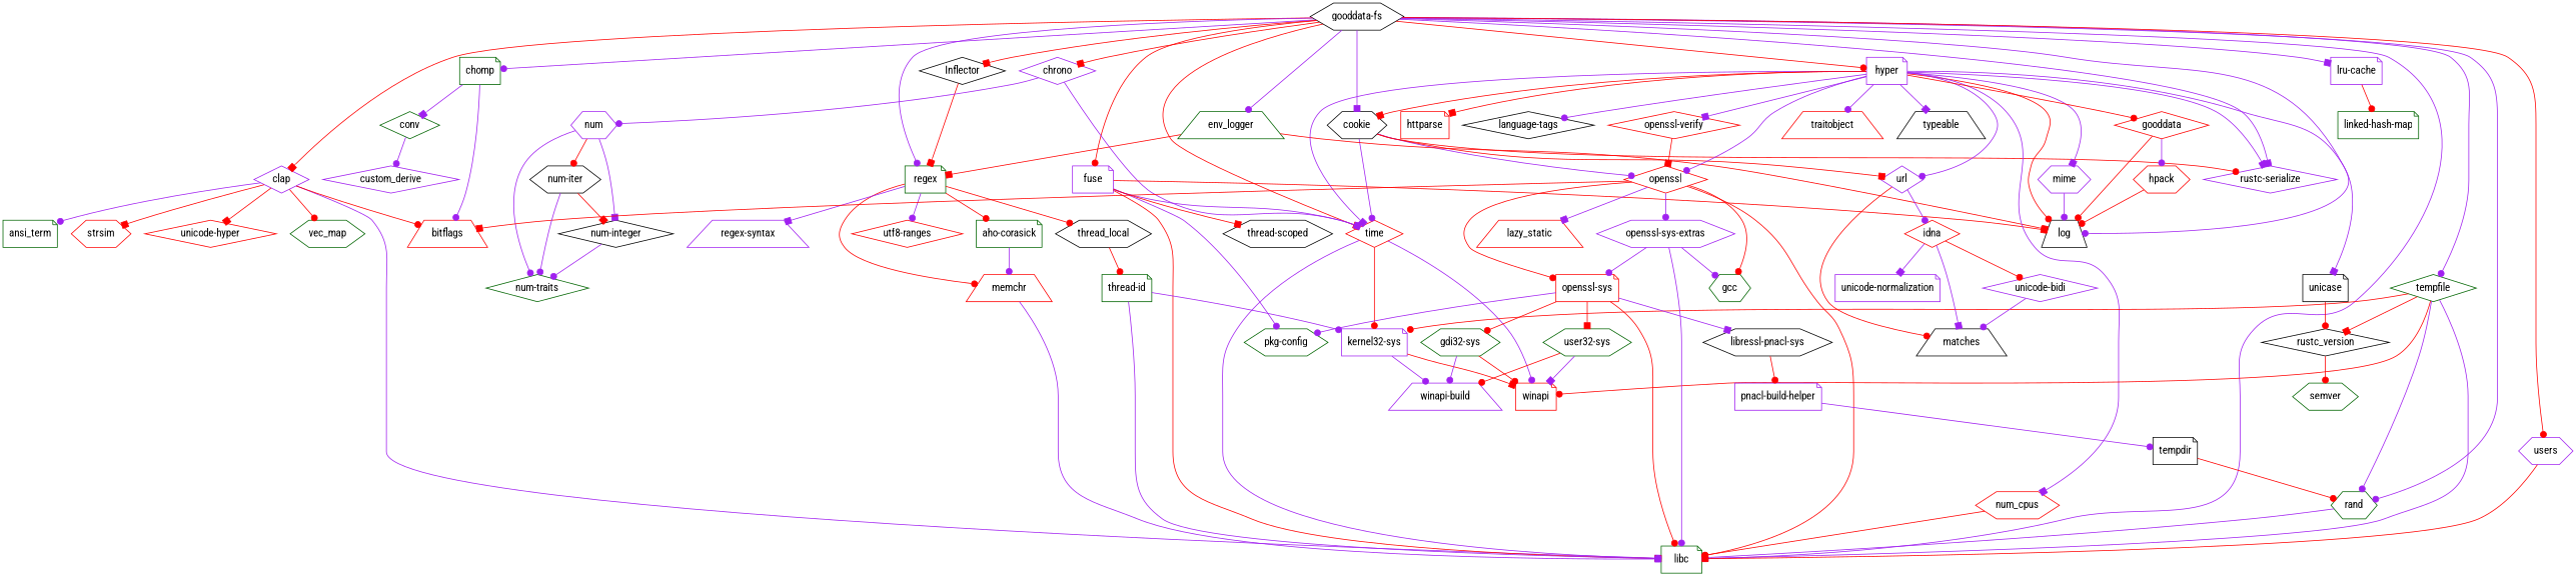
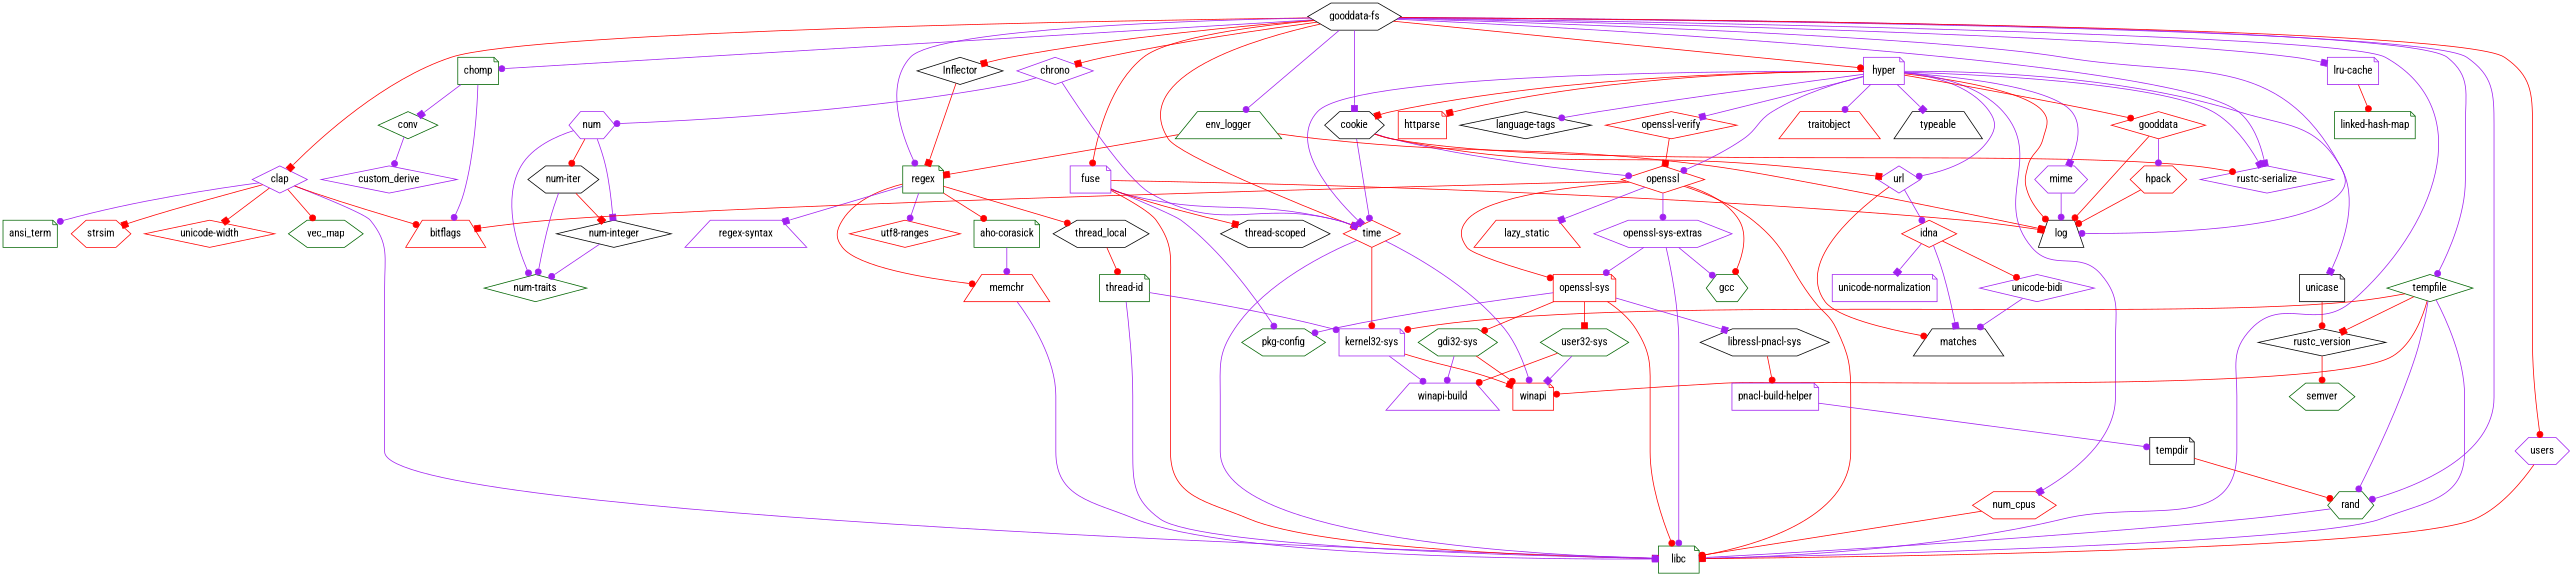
  digraph {
    fontname="Roboto Condensed"
    node [color=darkgreen fontname="Roboto Condensed" shape=hexagon]
    edge [arrowhead=dot color=purple fontname="Roboto Condensed"]
    n1 [color=black label="gooddata-fs"]
    n2 [color=black label=Inflector shape=diamond]
    n3 [label=chomp shape=note]
    n4 [color=purple label=chrono shape=diamond]
    n5 [color=purple label=clap shape=diamond]
    n6 [color=black label=cookie]
    n7 [label=env_logger shape=trapezium]
    n8 [color=purple label=fuse shape=note]
    n9 [color=purple label=hyper shape=note]
    n10 [label=libc shape=note]
    n11 [color=black label=log shape=trapezium]
    n12 [color=purple label="lru-cache" shape=note]
    n13 [label=rand]
    n14 [label=regex shape=note]
    n15 [color=purple label="rustc-serialize" shape=diamond]
    n16 [label=tempfile shape=diamond]
    n17 [color=red label=time shape=diamond]
    n18 [color=purple label=users]
    n19 [color=red label=bitflags shape=trapezium]
    n20 [label=conv shape=diamond]
    n21 [color=purple label=num]
    n22 [label=ansi_term shape=note]
    n23 [color=red label=strsim]
-   n24 [color=red label="unicode-hyper" shape=diamond]
+   n24 [color=red label="unicode-width" shape=diamond]
    n25 [label=vec_map]
    n26 [color=red label=openssl shape=diamond]
    n27 [color=purple label=url shape=diamond]
    n28 [label="pkg-config"]
    n29 [color=black label="thread-scoped"]
    n30 [color=red label=httparse shape=note]
    n31 [color=black label="language-tags" shape=diamond]
    n32 [color=purple label=mime]
    n33 [color=red label=num_cpus]
    n34 [color=red label="openssl-verify" shape=diamond]
    n35 [color=red label=gooddata shape=diamond]
    n36 [color=red label=traitobject shape=trapezium]
    n37 [color=black label=typeable shape=trapezium]
    n38 [color=black label=unicase shape=note]
    n39 [label="linked-hash-map" shape=note]
    n40 [label="aho-corasick" shape=note]
    n41 [color=red label=memchr shape=trapezium]
    n42 [color=purple label="regex-syntax" shape=trapezium]
    n43 [color=black label=thread_local]
    n44 [color=red label="utf8-ranges" shape=diamond]
    n45 [color=red label=winapi shape=note]
    n46 [color=purple label="kernel32-sys" shape=note]
    n47 [color=black label=rustc_version shape=diamond]
    n48 [color=purple label=custom_derive shape=diamond]
    n49 [color=black label="num-integer" shape=diamond]
    n50 [color=black label="num-iter"]
    n51 [label="num-traits" shape=diamond]
    n52 [label=gcc]
    n53 [color=red label=lazy_static shape=trapezium]
    n54 [color=red label="openssl-sys" shape=note]
    n55 [color=purple label="openssl-sys-extras"]
    n56 [color=red label=idna shape=diamond]
    n57 [color=black label=matches shape=trapezium]
    n58 [color=red label=hpack]
    n59 [label="thread-id" shape=note]
    n60 [color=purple label="winapi-build" shape=trapezium]
    n61 [label=semver]
    n62 [label="gdi32-sys"]
    n63 [color=black label="libressl-pnacl-sys"]
    n64 [label="user32-sys"]
    n65 [color=purple label="unicode-bidi" shape=diamond]
    n66 [color=purple label="unicode-normalization" shape=note]
    n67 [color=purple label="pnacl-build-helper" shape=note]
    n68 [color=black label=tempdir shape=note]
    n1 -> n2 [arrowhead=box color=red]
    n1 -> n3
    n1 -> n4 [arrowhead=box color=red]
    n1 -> n5 [arrowhead=box color=red]
    n1 -> n6 [arrowhead=box]
    n1 -> n7
    n1 -> n8 [color=red]
    n1 -> n9 [color=red]
    n1 -> n10
    n1 -> n11
    n1 -> n12 [arrowhead=box]
    n1 -> n13
    n1 -> n14
    n1 -> n15 [arrowhead=box]
    n1 -> n16
    n1 -> n17 [arrowhead=box color=red]
    n1 -> n18 [color=red]
    n2 -> n14 [arrowhead=box color=red]
    n3 -> n19
    n3 -> n20 [arrowhead=box]
    n4 -> n17 [arrowhead=box]
    n4 -> n21
    n5 -> n10 [arrowhead=box]
    n5 -> n19 [color=red]
    n5 -> n22
    n5 -> n23 [arrowhead=box color=red]
    n5 -> n24 [arrowhead=box color=red]
    n5 -> n25 [color=red]
    n6 -> n15 [color=red]
    n6 -> n17
    n6 -> n26
    n6 -> n27 [arrowhead=box color=red]
    n7 -> n11 [arrowhead=box color=red]
    n7 -> n14 [arrowhead=box color=red]
    n8 -> n10 [arrowhead=box color=red]
    n8 -> n11 [arrowhead=box color=red]
    n8 -> n17
    n8 -> n28
    n8 -> n29 [arrowhead=box color=red]
    n9 -> n6 [arrowhead=box color=red]
    n9 -> n11 [color=red]
    n9 -> n15 [arrowhead=box]
    n9 -> n17 [arrowhead=box]
    n9 -> n26
    n9 -> n27
    n9 -> n30 [arrowhead=box color=red]
    n9 -> n31
    n9 -> n32 [arrowhead=box]
    n9 -> n33 [arrowhead=box]
    n9 -> n34 [arrowhead=box]
    n9 -> n35 [color=red]
    n9 -> n36
    n9 -> n37 [arrowhead=box]
    n9 -> n38 [arrowhead=box]
    n12 -> n39 [color=red]
    n13 -> n10 [arrowhead=box]
    n14 -> n40 [color=red]
    n14 -> n41 [color=red]
    n14 -> n42 [arrowhead=box]
    n14 -> n43 [color=red]
    n14 -> n44
    n16 -> n10
    n16 -> n13
    n16 -> n45 [color=red]
    n16 -> n46 [color=red]
    n16 -> n47 [arrowhead=box color=red]
    n17 -> n10
    n17 -> n45
    n17 -> n46 [color=red]
    n18 -> n10 [arrowhead=box color=red]
    n20 -> n48
    n21 -> n49 [arrowhead=box]
    n21 -> n50 [color=red]
    n21 -> n51
    n26 -> n10 [color=red]
    n26 -> n19 [arrowhead=box color=red]
    n26 -> n52 [color=red]
    n26 -> n53 [arrowhead=box]
    n26 -> n54 [color=red]
    n26 -> n55
    n27 -> n56
    n27 -> n57 [color=red]
    n32 -> n11
    n33 -> n10 [color=red]
    n34 -> n26 [arrowhead=box color=red]
    n35 -> n11 [color=red]
    n35 -> n58
    n38 -> n47 [color=red]
    n40 -> n41
    n41 -> n10 [arrowhead=box]
    n43 -> n59 [color=red]
    n46 -> n45 [arrowhead=box color=red]
    n46 -> n60
    n47 -> n61 [color=red]
    n49 -> n51
    n50 -> n49 [arrowhead=box color=red]
    n50 -> n51
    n54 -> n10 [color=red]
    n54 -> n28
    n54 -> n62 [color=red]
    n54 -> n63 [arrowhead=box]
    n54 -> n64 [arrowhead=box color=red]
    n55 -> n10
    n55 -> n52
    n55 -> n54
    n56 -> n57 [arrowhead=box]
    n56 -> n65 [color=red]
    n56 -> n66 [arrowhead=box]
    n58 -> n11 [color=red]
    n59 -> n10
    n59 -> n46
    n62 -> n45 [color=red]
    n62 -> n60
    n63 -> n67 [color=red]
    n64 -> n45 [arrowhead=box]
    n64 -> n60 [color=red]
    n65 -> n57
    n67 -> n68
    n68 -> n13 [color=red]
  }
